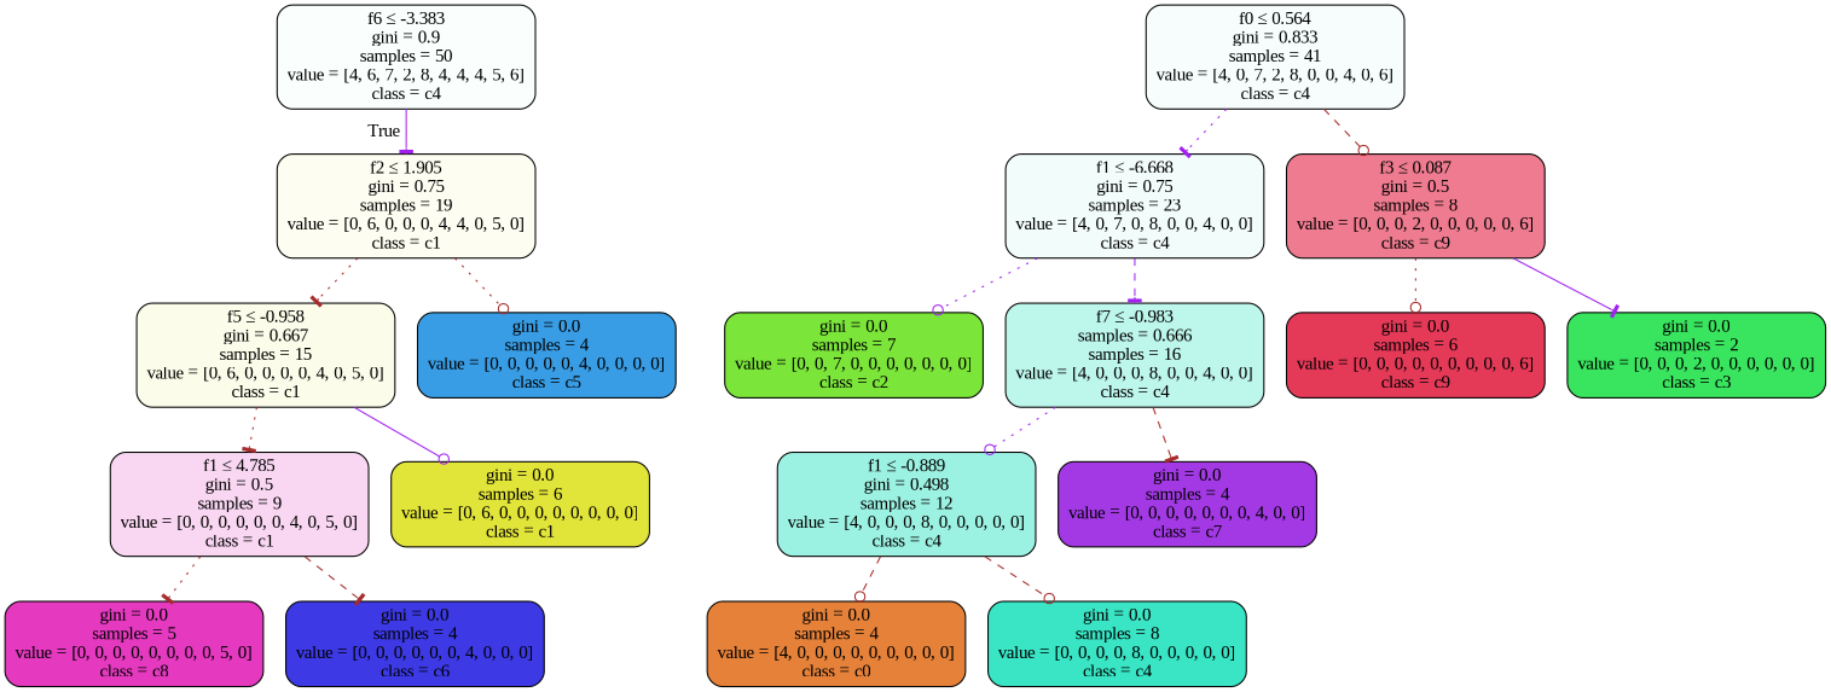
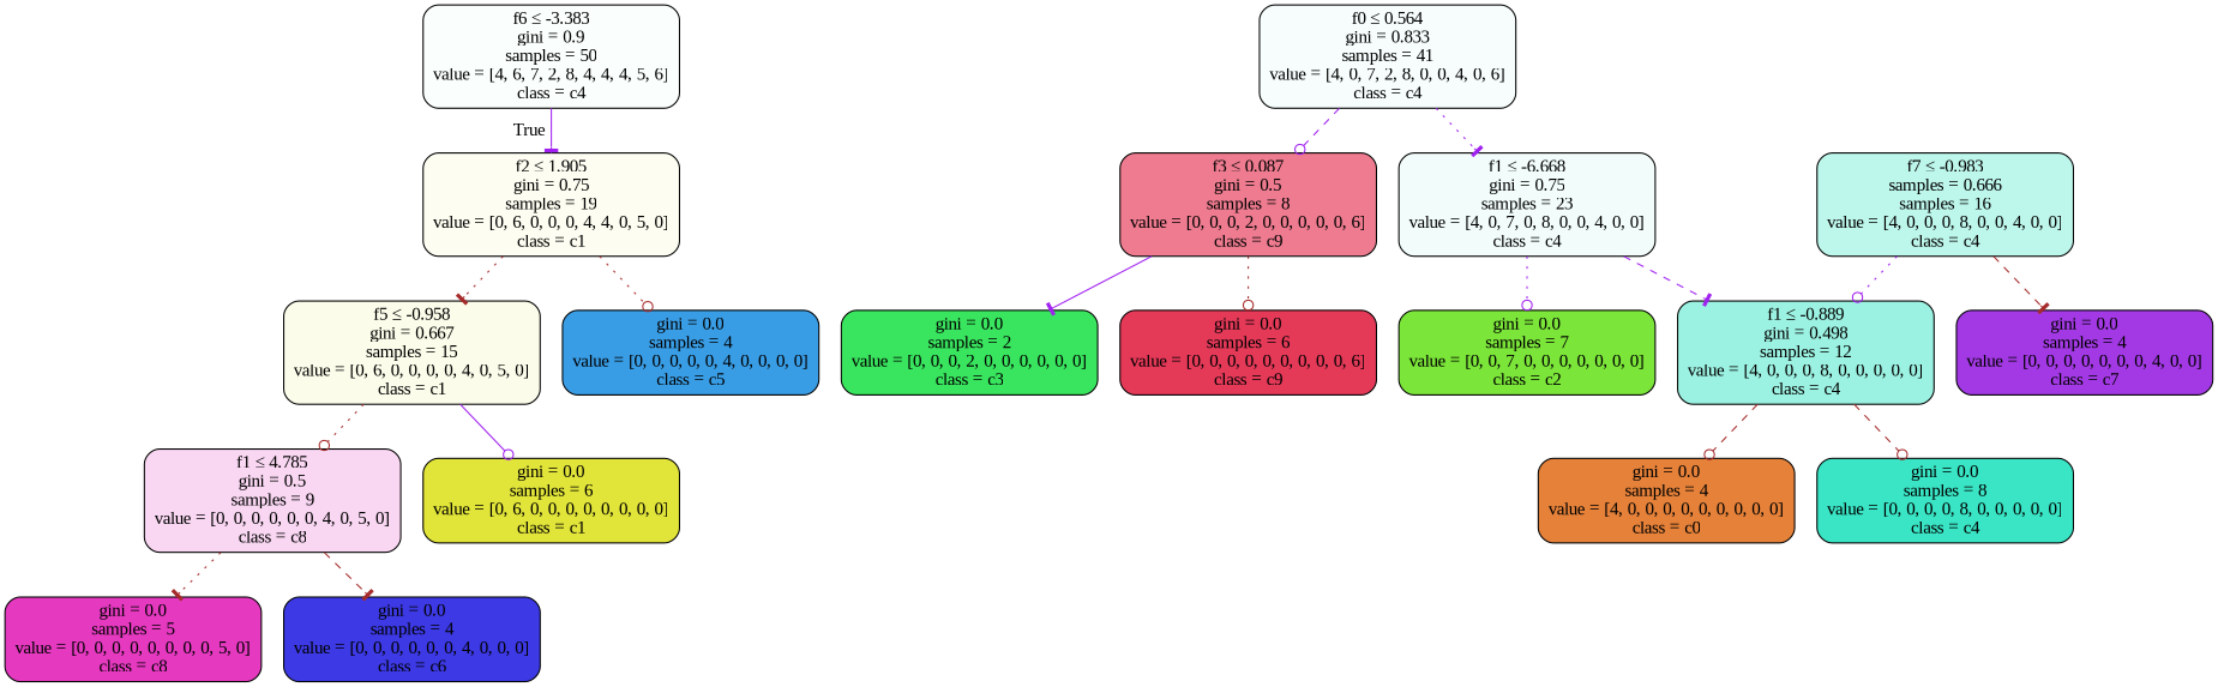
  digraph {
    fontname="Liberation Serif"
    node [color=black fontname="Liberation Serif" shape=box style="filled, rounded"]
    edge [arrowhead=odot color=brown fontname="Liberation Serif" style=dotted]
    n1 [fillcolor="#39e5c506" label=<f6 &le; -3.383<br/>gini = 0.9<br/>samples = 50<br/>value = [4, 6, 7, 2, 8, 4, 4, 4, 5, 6]<br/>class = c4>]
    n2 [fillcolor="#e2e53912" label=<f2 &le; 1.905<br/>gini = 0.75<br/>samples = 19<br/>value = [0, 6, 0, 0, 0, 4, 4, 0, 5, 0]<br/>class = c1>]
    n3 [fillcolor="#e2e5391a" label=<f5 &le; -0.958<br/>gini = 0.667<br/>samples = 15<br/>value = [0, 6, 0, 0, 0, 0, 4, 0, 5, 0]<br/>class = c1>]
    n4 [fillcolor="#399de5ff" label=<gini = 0.0<br/>samples = 4<br/>value = [0, 0, 0, 0, 0, 4, 0, 0, 0, 0]<br/>class = c5>]
    n5 [fillcolor="#39e5c50b" label=<f0 &le; 0.564<br/>gini = 0.833<br/>samples = 41<br/>value = [4, 0, 7, 2, 8, 0, 0, 4, 0, 6]<br/>class = c4>]
    n6 [fillcolor="#39e5c510" label=<f1 &le; -6.668<br/>gini = 0.75<br/>samples = 23<br/>value = [4, 0, 7, 0, 8, 0, 0, 4, 0, 0]<br/>class = c4>]
    n7 [fillcolor="#e53958aa" label=<f3 &le; 0.087<br/>gini = 0.5<br/>samples = 8<br/>value = [0, 0, 0, 2, 0, 0, 0, 0, 0, 6]<br/>class = c9>]
-   n8 [fillcolor="#e539c033" label=<f1 &le; 4.785<br/>gini = 0.5<br/>samples = 9<br/>value = [0, 0, 0, 0, 0, 0, 4, 0, 5, 0]<br/>class = c1>]
+   n8 [fillcolor="#e539c033" label=<f1 &le; 4.785<br/>gini = 0.5<br/>samples = 9<br/>value = [0, 0, 0, 0, 0, 0, 4, 0, 5, 0]<br/>class = c8>]
    n9 [fillcolor="#e2e539ff" label=<gini = 0.0<br/>samples = 6<br/>value = [0, 6, 0, 0, 0, 0, 0, 0, 0, 0]<br/>class = c1>]
    n10 [fillcolor="#e539c0ff" label=<gini = 0.0<br/>samples = 5<br/>value = [0, 0, 0, 0, 0, 0, 0, 0, 5, 0]<br/>class = c8>]
    n11 [fillcolor="#3c39e5ff" label=<gini = 0.0<br/>samples = 4<br/>value = [0, 0, 0, 0, 0, 0, 4, 0, 0, 0]<br/>class = c6>]
    n12 [fillcolor="#7be539ff" label=<gini = 0.0<br/>samples = 7<br/>value = [0, 0, 7, 0, 0, 0, 0, 0, 0, 0]<br/>class = c2>]
    n13 [fillcolor="#39e5c555" label=<f7 &le; -0.983<br/>samples = 0.666<br/>samples = 16<br/>value = [4, 0, 0, 0, 8, 0, 0, 4, 0, 0]<br/>class = c4>]
    n14 [fillcolor="#e53958ff" label=<gini = 0.0<br/>samples = 6<br/>value = [0, 0, 0, 0, 0, 0, 0, 0, 0, 6]<br/>class = c9>]
    n15 [fillcolor="#39e55eff" label=<gini = 0.0<br/>samples = 2<br/>value = [0, 0, 0, 2, 0, 0, 0, 0, 0, 0]<br/>class = c3>]
    n16 [fillcolor="#39e5c57f" label=<f1 &le; -0.889<br/>gini = 0.498<br/>samples = 12<br/>value = [4, 0, 0, 0, 8, 0, 0, 0, 0, 0]<br/>class = c4>]
    n17 [fillcolor="#a339e5ff" label=<gini = 0.0<br/>samples = 4<br/>value = [0, 0, 0, 0, 0, 0, 0, 4, 0, 0]<br/>class = c7>]
    n18 [fillcolor="#e58139ff" label=<gini = 0.0<br/>samples = 4<br/>value = [4, 0, 0, 0, 0, 0, 0, 0, 0, 0]<br/>class = c0>]
    n19 [fillcolor="#39e5c5ff" label=<gini = 0.0<br/>samples = 8<br/>value = [0, 0, 0, 0, 8, 0, 0, 0, 0, 0]<br/>class = c4>]
    n1 -> n2 [arrowhead=tee color=purple headlabel=True labelangle=45 labeldistance=2.5 style=solid]
    n2 -> n3 [arrowhead=tee]
    n2 -> n4
-   n3 -> n8 [arrowhead=tee]
+   n3 -> n8
    n3 -> n9 [color=purple style=solid]
    n5 -> n6 [arrowhead=tee color=purple]
-   n5 -> n7 [style=dashed]
+   n5 -> n7 [color=purple style=dashed]
    n6 -> n12 [color=purple]
-   n6 -> n13 [arrowhead=tee color=purple style=dashed]
+   n6 -> n16 [arrowhead=tee color=purple style=dashed]
    n7 -> n14
    n7 -> n15 [arrowhead=tee color=purple style=solid]
    n8 -> n10 [arrowhead=tee]
    n8 -> n11 [arrowhead=tee style=dashed]
    n13 -> n16 [color=purple]
    n13 -> n17 [arrowhead=tee style=dashed]
    n16 -> n18 [style=dashed]
    n16 -> n19 [style=dashed]
  }
